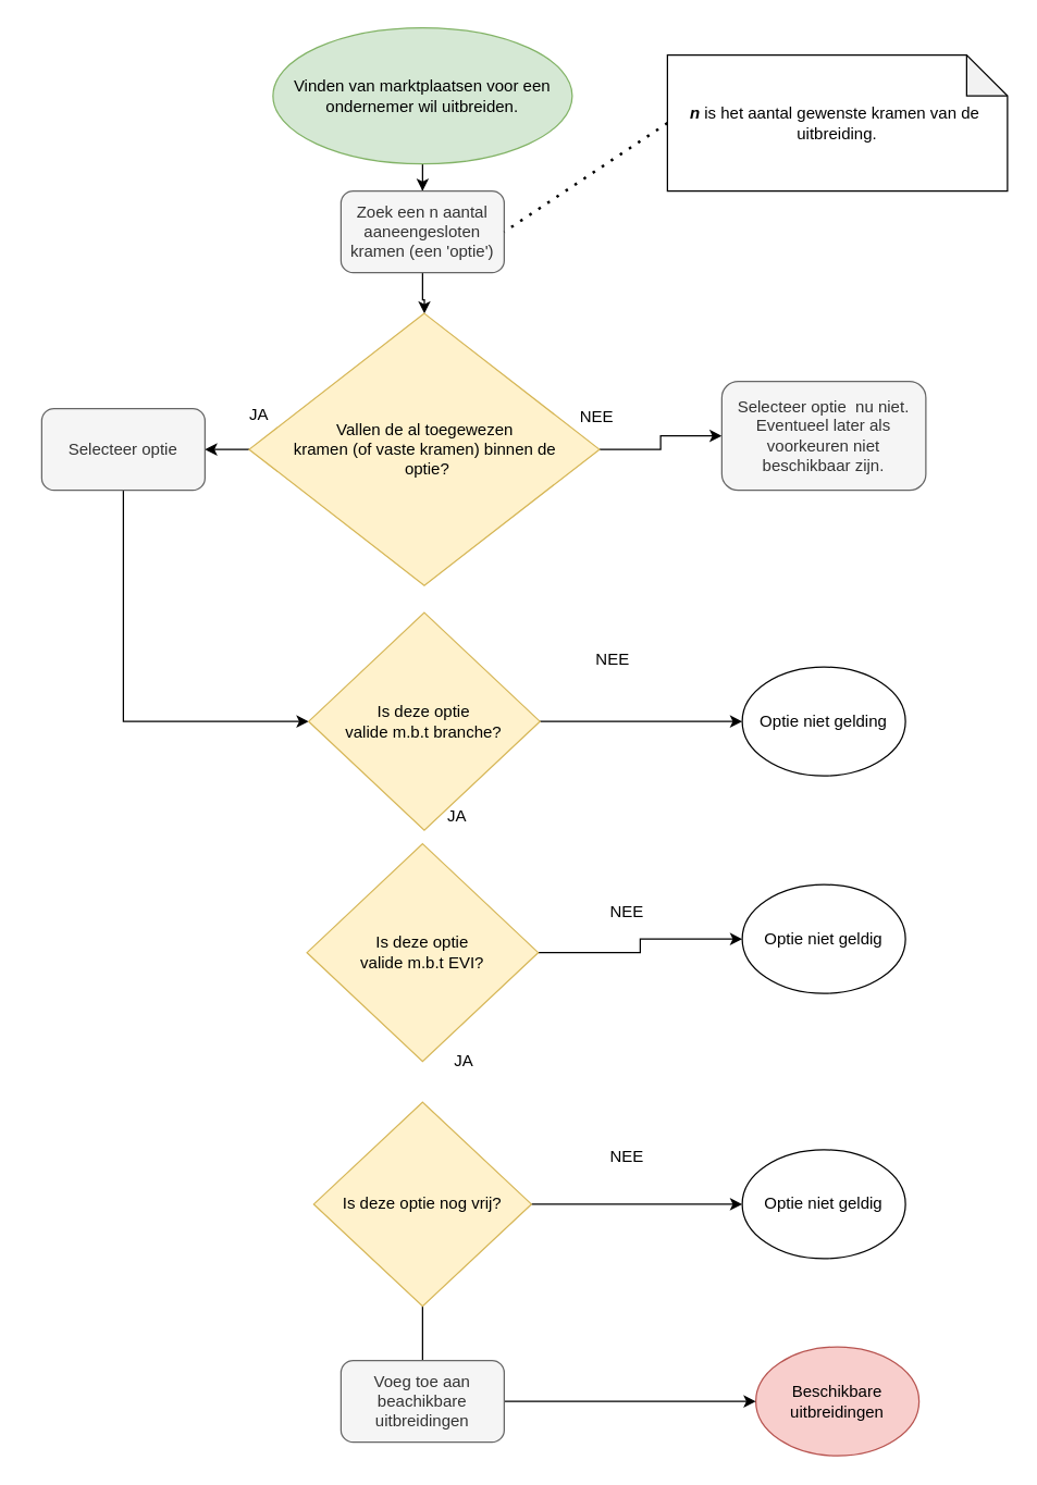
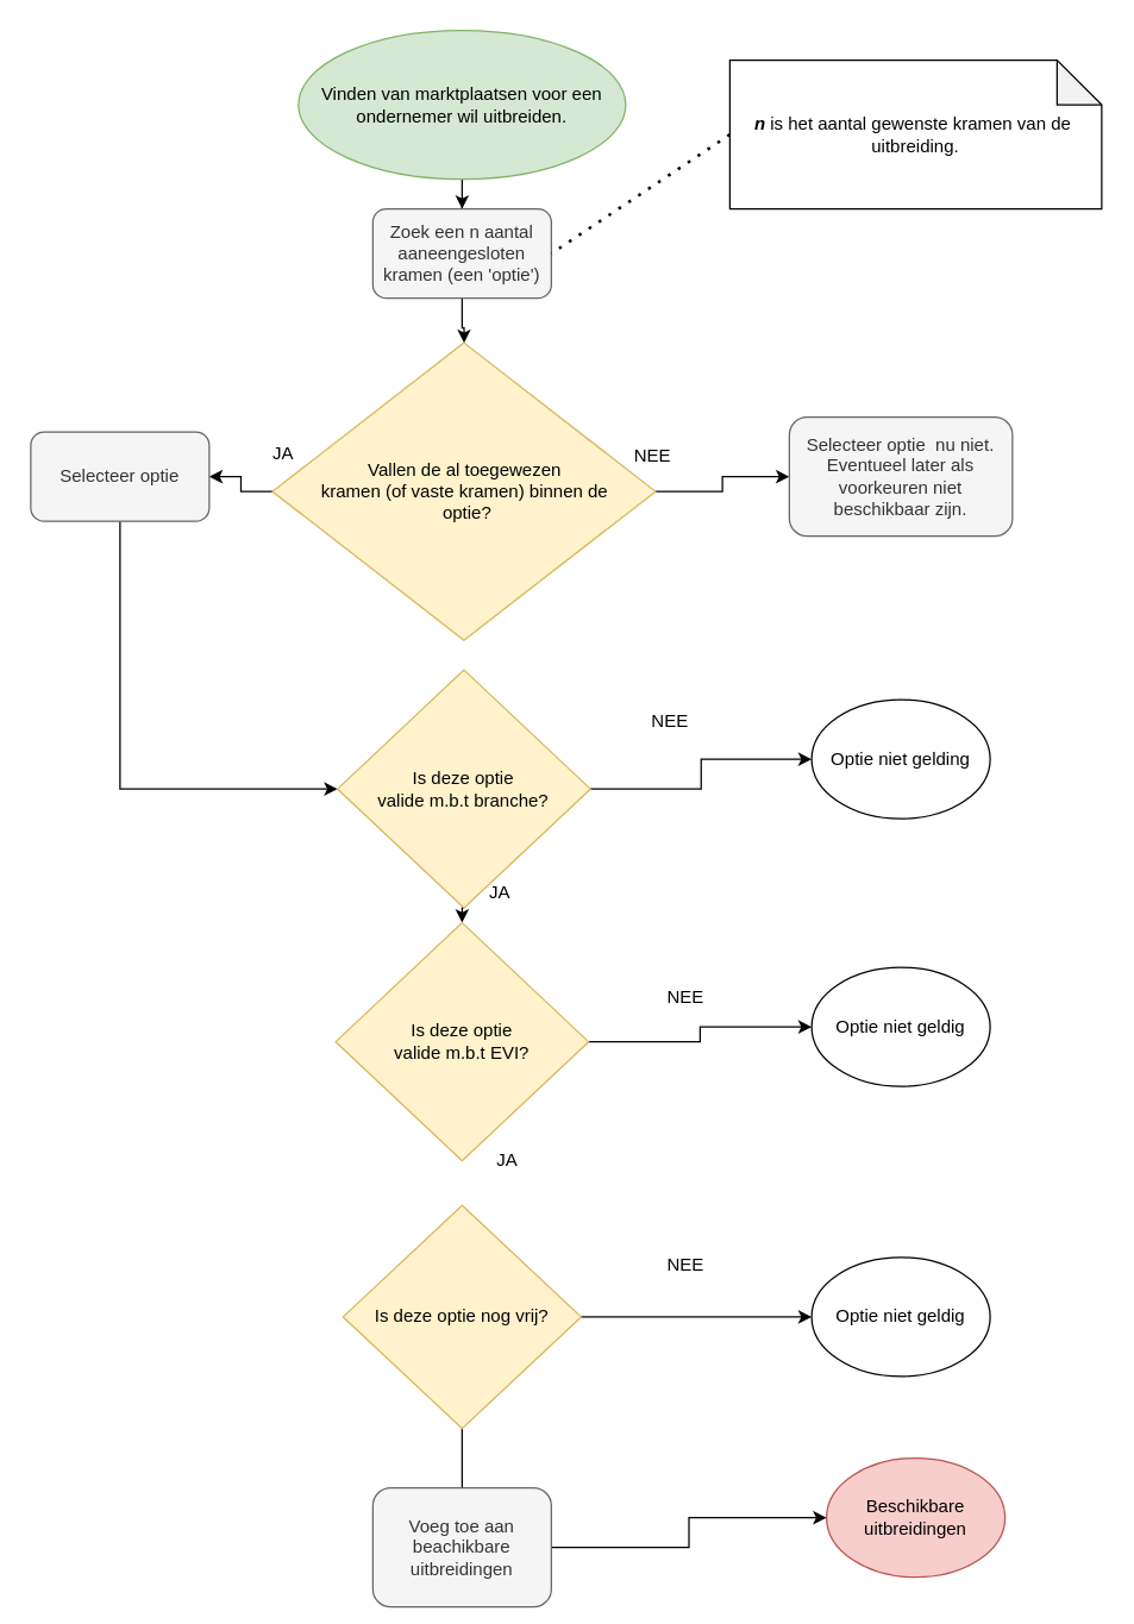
  <mxCell id="0" />
  <mxCell id="1" parent="0" />
  <mxCell id="2" style="edgeStyle=orthogonalEdgeStyle;rounded=0;orthogonalLoop=1;jettySize=auto;html=1;exitX=0.5;exitY=1;exitDx=0;exitDy=0;" parent="1" source="3" target="5" edge="1"><mxGeometry relative="1" as="geometry" /></mxCell>
  <mxCell id="3" value="Vinden van marktplaatsen voor een ondernemer wil uitbreiden." style="ellipse;whiteSpace=wrap;html=1;fillColor=#d5e8d4;strokeColor=#82b366;" parent="1" vertex="1"><mxGeometry x="200" y="20" width="220" height="100" as="geometry" /></mxCell>
  <mxCell id="4" style="edgeStyle=orthogonalEdgeStyle;rounded=0;orthogonalLoop=1;jettySize=auto;html=1;exitX=0.5;exitY=1;exitDx=0;exitDy=0;" parent="1" source="5" target="8" edge="1"><mxGeometry relative="1" as="geometry" /></mxCell>
  <mxCell id="5" value="Zoek een n aantal aaneengesloten kramen (een 'optie')" style="rounded=1;whiteSpace=wrap;html=1;fillColor=#f5f5f5;fontColor=#333333;strokeColor=#666666;" parent="1" vertex="1"><mxGeometry x="250" y="140" width="120" height="60" as="geometry" /></mxCell>
  <mxCell id="6" style="edgeStyle=orthogonalEdgeStyle;rounded=0;orthogonalLoop=1;jettySize=auto;html=1;exitX=0;exitY=0.5;exitDx=0;exitDy=0;" parent="1" source="8" target="10" edge="1"><mxGeometry relative="1" as="geometry" /></mxCell>
  <mxCell id="7" style="edgeStyle=orthogonalEdgeStyle;rounded=0;orthogonalLoop=1;jettySize=auto;html=1;exitX=1;exitY=0.5;exitDx=0;exitDy=0;entryX=0;entryY=0.5;entryDx=0;entryDy=0;" parent="1" source="8" target="11" edge="1"><mxGeometry relative="1" as="geometry" /></mxCell>
  <mxCell id="8" value="Vallen de al toegewezen &lt;br&gt;kramen (of vaste kramen) binnen de&lt;br&gt;&amp;nbsp;optie?" style="rhombus;whiteSpace=wrap;html=1;fillColor=#fff2cc;strokeColor=#d6b656;" parent="1" vertex="1"><mxGeometry x="182.5" y="230" width="257.5" height="200" as="geometry" /></mxCell>
  <mxCell id="9" style="edgeStyle=orthogonalEdgeStyle;rounded=0;orthogonalLoop=1;jettySize=auto;html=1;exitX=0.5;exitY=1;exitDx=0;exitDy=0;entryX=0;entryY=0.5;entryDx=0;entryDy=0;" parent="1" source="10" target="18" edge="1"><mxGeometry relative="1" as="geometry" /></mxCell>
- <mxCell id="10" value="Selecteer optie" style="rounded=1;whiteSpace=wrap;html=1;fillColor=#f5f5f5;fontColor=#333333;strokeColor=#666666;" parent="1" vertex="1"><mxGeometry x="30" y="300" width="120" height="60" as="geometry" /></mxCell>
+ <mxCell id="10" value="Selecteer optie" style="rounded=1;whiteSpace=wrap;html=1;fillColor=#f5f5f5;fontColor=#333333;strokeColor=#666666;" parent="1" vertex="1"><mxGeometry x="20" y="290" width="120" height="60" as="geometry" /></mxCell>
  <mxCell id="11" value="Selecteer optie&amp;nbsp; nu niet. Eventueel later als voorkeuren niet beschikbaar zijn." style="rounded=1;whiteSpace=wrap;html=1;fillColor=#f5f5f5;fontColor=#333333;strokeColor=#666666;" parent="1" vertex="1"><mxGeometry x="530" y="280" width="150" height="80" as="geometry" /></mxCell>
  <mxCell id="12" value="&lt;b&gt;&lt;i&gt;n&lt;/i&gt;&lt;/b&gt; is het aantal gewenste kramen van de&amp;nbsp;&lt;br&gt;uitbreiding." style="shape=note;whiteSpace=wrap;html=1;backgroundOutline=1;darkOpacity=0.05;" parent="1" vertex="1"><mxGeometry x="490" y="40" width="250" height="100" as="geometry" /></mxCell>
  <mxCell id="13" value="" style="endArrow=none;dashed=1;html=1;dashPattern=1 3;strokeWidth=2;rounded=0;entryX=1;entryY=0.5;entryDx=0;entryDy=0;exitX=0;exitY=0.5;exitDx=0;exitDy=0;exitPerimeter=0;" parent="1" source="12" target="5" edge="1"><mxGeometry width="50" height="50" relative="1" as="geometry"><mxPoint x="330" y="500" as="sourcePoint" /><mxPoint x="380" y="450" as="targetPoint" /></mxGeometry></mxCell>
  <mxCell id="14" value="JA" style="text;html=1;strokeColor=none;fillColor=none;align=center;verticalAlign=middle;whiteSpace=wrap;rounded=0;" parent="1" vertex="1"><mxGeometry x="160" y="290" width="60" height="30" as="geometry" /></mxCell>
  <mxCell id="15" value="NEE" style="text;strokeColor=none;fillColor=none;align=left;verticalAlign=middle;spacingLeft=4;spacingRight=4;overflow=hidden;points=[[0,0.5],[1,0.5]];portConstraint=eastwest;rotatable=0;" parent="1" vertex="1"><mxGeometry x="420" y="290" width="80" height="30" as="geometry" /></mxCell>
  <mxCell id="16" style="edgeStyle=orthogonalEdgeStyle;rounded=0;orthogonalLoop=1;jettySize=auto;html=1;exitX=1;exitY=0.5;exitDx=0;exitDy=0;" parent="1" source="18" target="19" edge="1"><mxGeometry relative="1" as="geometry" /></mxCell>
+ <mxCell id="17" style="edgeStyle=orthogonalEdgeStyle;rounded=0;orthogonalLoop=1;jettySize=auto;html=1;exitX=0.5;exitY=1;exitDx=0;exitDy=0;entryX=0.5;entryY=0;entryDx=0;entryDy=0;" parent="1" source="18" target="21" edge="1"><mxGeometry relative="1" as="geometry" /></mxCell>
  <mxCell id="18" value="Is deze optie&lt;br&gt;valide m.b.t branche?" style="rhombus;whiteSpace=wrap;html=1;fillColor=#fff2cc;strokeColor=#d6b656;" parent="1" vertex="1"><mxGeometry x="226.25" y="450" width="170" height="160" as="geometry" /></mxCell>
- <mxCell id="19" value="Optie niet gelding" style="ellipse;whiteSpace=wrap;html=1;" parent="1" vertex="1"><mxGeometry x="545" y="490" width="120" height="80" as="geometry" /></mxCell>
+ <mxCell id="19" value="Optie niet gelding" style="ellipse;whiteSpace=wrap;html=1;" parent="1" vertex="1"><mxGeometry x="545" y="470" width="120" height="80" as="geometry" /></mxCell>
  <mxCell id="20" style="edgeStyle=orthogonalEdgeStyle;rounded=0;orthogonalLoop=1;jettySize=auto;html=1;exitX=1;exitY=0.5;exitDx=0;exitDy=0;entryX=0;entryY=0.5;entryDx=0;entryDy=0;" parent="1" source="21" target="22" edge="1"><mxGeometry relative="1" as="geometry" /></mxCell>
  <mxCell id="21" value="Is deze optie&lt;br&gt;valide m.b.t EVI?" style="rhombus;whiteSpace=wrap;html=1;fillColor=#fff2cc;strokeColor=#d6b656;" parent="1" vertex="1"><mxGeometry x="225" y="620" width="170" height="160" as="geometry" /></mxCell>
  <mxCell id="22" value="Optie niet geldig" style="ellipse;whiteSpace=wrap;html=1;" parent="1" vertex="1"><mxGeometry x="545" y="650" width="120" height="80" as="geometry" /></mxCell>
  <mxCell id="23" value="NEE" style="text;html=1;strokeColor=none;fillColor=none;align=center;verticalAlign=middle;whiteSpace=wrap;rounded=0;" parent="1" vertex="1"><mxGeometry x="420" y="470" width="60" height="30" as="geometry" /></mxCell>
  <mxCell id="24" value="NEE" style="text;html=1;align=center;verticalAlign=middle;resizable=0;points=[];autosize=1;strokeColor=none;fillColor=none;" parent="1" vertex="1"><mxGeometry x="440" y="660" width="40" height="20" as="geometry" /></mxCell>
  <mxCell id="25" value="JA" style="text;html=1;align=center;verticalAlign=middle;resizable=0;points=[];autosize=1;strokeColor=none;fillColor=none;" parent="1" vertex="1"><mxGeometry x="320" y="590" width="30" height="20" as="geometry" /></mxCell>
  <mxCell id="26" style="edgeStyle=orthogonalEdgeStyle;rounded=0;orthogonalLoop=1;jettySize=auto;html=1;" parent="1" source="28" target="29" edge="1"><mxGeometry relative="1" as="geometry" /></mxCell>
  <mxCell id="27" style="edgeStyle=orthogonalEdgeStyle;rounded=0;orthogonalLoop=1;jettySize=auto;html=1;exitX=0.5;exitY=1;exitDx=0;exitDy=0;entryX=0.5;entryY=0;entryDx=0;entryDy=0;endArrow=none;" parent="1" source="28" target="34" edge="1"><mxGeometry relative="1" as="geometry" /></mxCell>
  <mxCell id="28" value="Is deze optie nog vrij?" style="rhombus;whiteSpace=wrap;html=1;fillColor=#fff2cc;strokeColor=#d6b656;" parent="1" vertex="1"><mxGeometry x="230" y="810" width="160" height="150" as="geometry" /></mxCell>
  <mxCell id="29" value="Optie niet geldig" style="ellipse;whiteSpace=wrap;html=1;" parent="1" vertex="1"><mxGeometry x="545" y="845" width="120" height="80" as="geometry" /></mxCell>
  <mxCell id="30" value="NEE" style="text;html=1;align=center;verticalAlign=middle;resizable=0;points=[];autosize=1;strokeColor=none;fillColor=none;" parent="1" vertex="1"><mxGeometry x="440" y="840" width="40" height="20" as="geometry" /></mxCell>
  <mxCell id="31" value="JA" style="text;html=1;align=center;verticalAlign=middle;resizable=0;points=[];autosize=1;strokeColor=none;fillColor=none;" parent="1" vertex="1"><mxGeometry x="325" y="770" width="30" height="20" as="geometry" /></mxCell>
- <mxCell id="32" value="Beschikbare uitbreidingen" style="ellipse;whiteSpace=wrap;html=1;fillColor=#f8cecc;strokeColor=#b85450;" parent="1" vertex="1"><mxGeometry x="555" y="990" width="120" height="80" as="geometry" /></mxCell>
+ <mxCell id="32" value="Beschikbare uitbreidingen" style="ellipse;whiteSpace=wrap;html=1;fillColor=#f8cecc;strokeColor=#b85450;" parent="1" vertex="1"><mxGeometry x="555" y="980" width="120" height="80" as="geometry" /></mxCell>
  <mxCell id="33" style="edgeStyle=orthogonalEdgeStyle;rounded=0;orthogonalLoop=1;jettySize=auto;html=1;exitX=1;exitY=0.5;exitDx=0;exitDy=0;" parent="1" source="34" target="32" edge="1"><mxGeometry relative="1" as="geometry" /></mxCell>
- <mxCell id="34" value="Voeg toe aan beachikbare uitbreidingen" style="rounded=1;whiteSpace=wrap;html=1;fillColor=#f5f5f5;fontColor=#333333;strokeColor=#666666;" parent="1" vertex="1"><mxGeometry x="250" y="1000" width="120" height="60" as="geometry" /></mxCell>
+ <mxCell id="34" value="Voeg toe aan beachikbare uitbreidingen" style="rounded=1;whiteSpace=wrap;html=1;fillColor=#f5f5f5;fontColor=#333333;strokeColor=#666666;" parent="1" vertex="1"><mxGeometry x="250" y="1000" width="120" height="80" as="geometry" /></mxCell>
